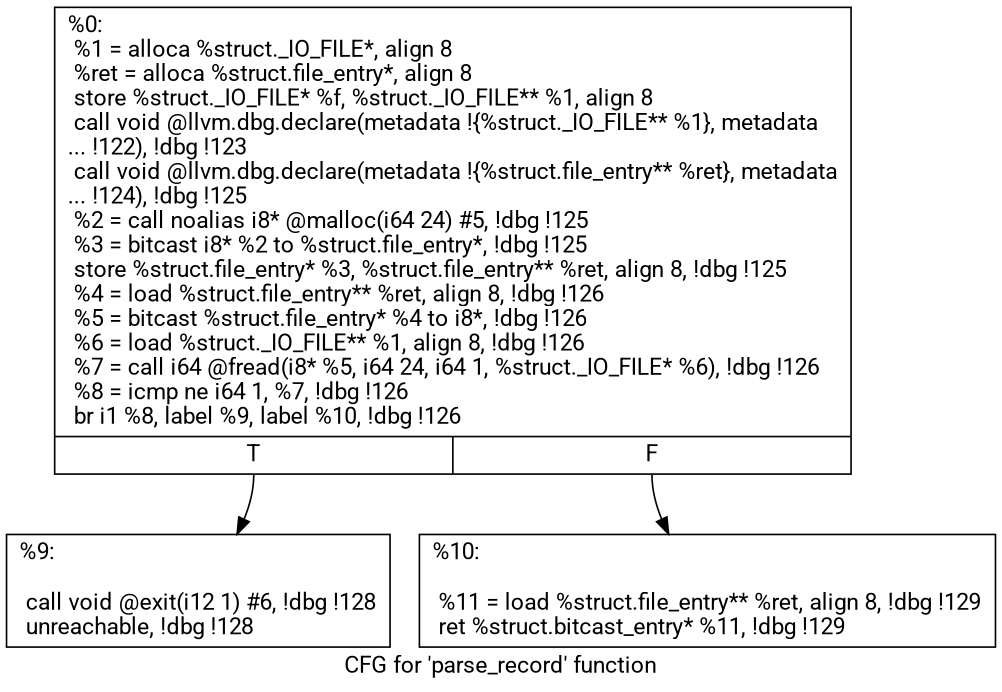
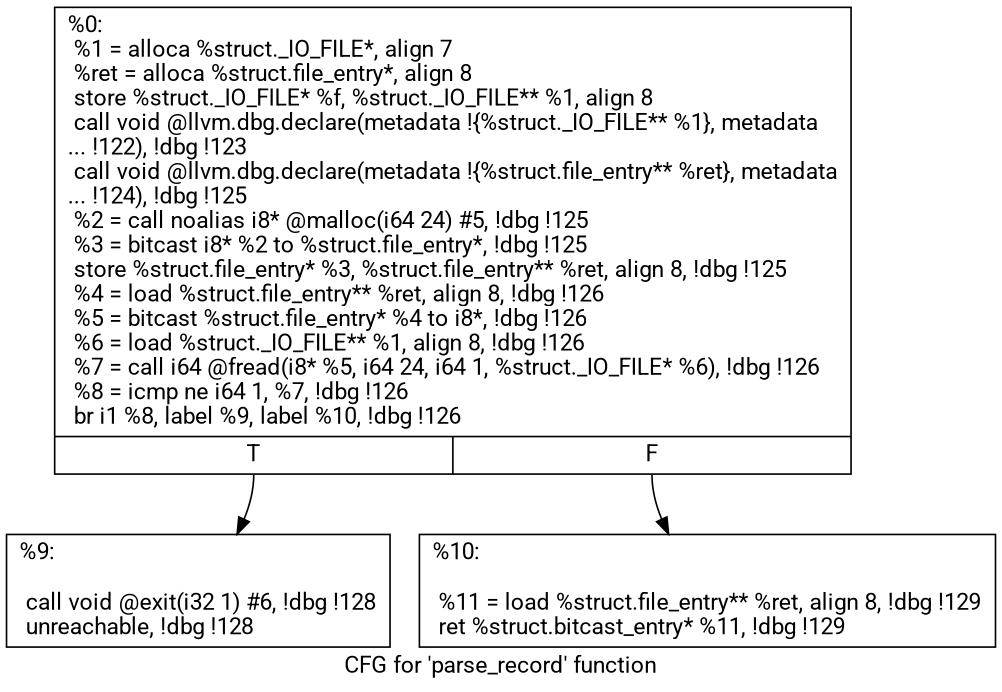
  digraph {
    fontname=Roboto
    label="CFG for 'parse_record' function"
    node [fontname=Roboto shape=record]
    edge [fontname=Roboto]
-   n1 [label="{%0:\l  %1 = alloca %struct._IO_FILE*, align 8\l  %ret = alloca %struct.file_entry*, align 8\l  store %struct._IO_FILE* %f, %struct._IO_FILE** %1, align 8\l  call void @llvm.dbg.declare(metadata !\{%struct._IO_FILE** %1\}, metadata\l... !122), !dbg !123\l  call void @llvm.dbg.declare(metadata !\{%struct.file_entry** %ret\}, metadata\l... !124), !dbg !125\l  %2 = call noalias i8* @malloc(i64 24) #5, !dbg !125\l  %3 = bitcast i8* %2 to %struct.file_entry*, !dbg !125\l  store %struct.file_entry* %3, %struct.file_entry** %ret, align 8, !dbg !125\l  %4 = load %struct.file_entry** %ret, align 8, !dbg !126\l  %5 = bitcast %struct.file_entry* %4 to i8*, !dbg !126\l  %6 = load %struct._IO_FILE** %1, align 8, !dbg !126\l  %7 = call i64 @fread(i8* %5, i64 24, i64 1, %struct._IO_FILE* %6), !dbg !126\l  %8 = icmp ne i64 1, %7, !dbg !126\l  br i1 %8, label %9, label %10, !dbg !126\l|{<s0>T|<s1>F}}"]
-   n2 [label="{%9:\l\l  call void @exit(i12 1) #6, !dbg !128\l  unreachable, !dbg !128\l}"]
+   n1 [label="{%0:\l  %1 = alloca %struct._IO_FILE*, align 7\l  %ret = alloca %struct.file_entry*, align 8\l  store %struct._IO_FILE* %f, %struct._IO_FILE** %1, align 8\l  call void @llvm.dbg.declare(metadata !\{%struct._IO_FILE** %1\}, metadata\l... !122), !dbg !123\l  call void @llvm.dbg.declare(metadata !\{%struct.file_entry** %ret\}, metadata\l... !124), !dbg !125\l  %2 = call noalias i8* @malloc(i64 24) #5, !dbg !125\l  %3 = bitcast i8* %2 to %struct.file_entry*, !dbg !125\l  store %struct.file_entry* %3, %struct.file_entry** %ret, align 8, !dbg !125\l  %4 = load %struct.file_entry** %ret, align 8, !dbg !126\l  %5 = bitcast %struct.file_entry* %4 to i8*, !dbg !126\l  %6 = load %struct._IO_FILE** %1, align 8, !dbg !126\l  %7 = call i64 @fread(i8* %5, i64 24, i64 1, %struct._IO_FILE* %6), !dbg !126\l  %8 = icmp ne i64 1, %7, !dbg !126\l  br i1 %8, label %9, label %10, !dbg !126\l|{<s0>T|<s1>F}}"]
+   n2 [label="{%9:\l\l  call void @exit(i32 1) #6, !dbg !128\l  unreachable, !dbg !128\l}"]
    n3 [label="{%10:\l\l  %11 = load %struct.file_entry** %ret, align 8, !dbg !129\l  ret %struct.bitcast_entry* %11, !dbg !129\l}"]
    n1 -> n2 [tailport=s0]
    n1 -> n3 [tailport=s1]
  }
